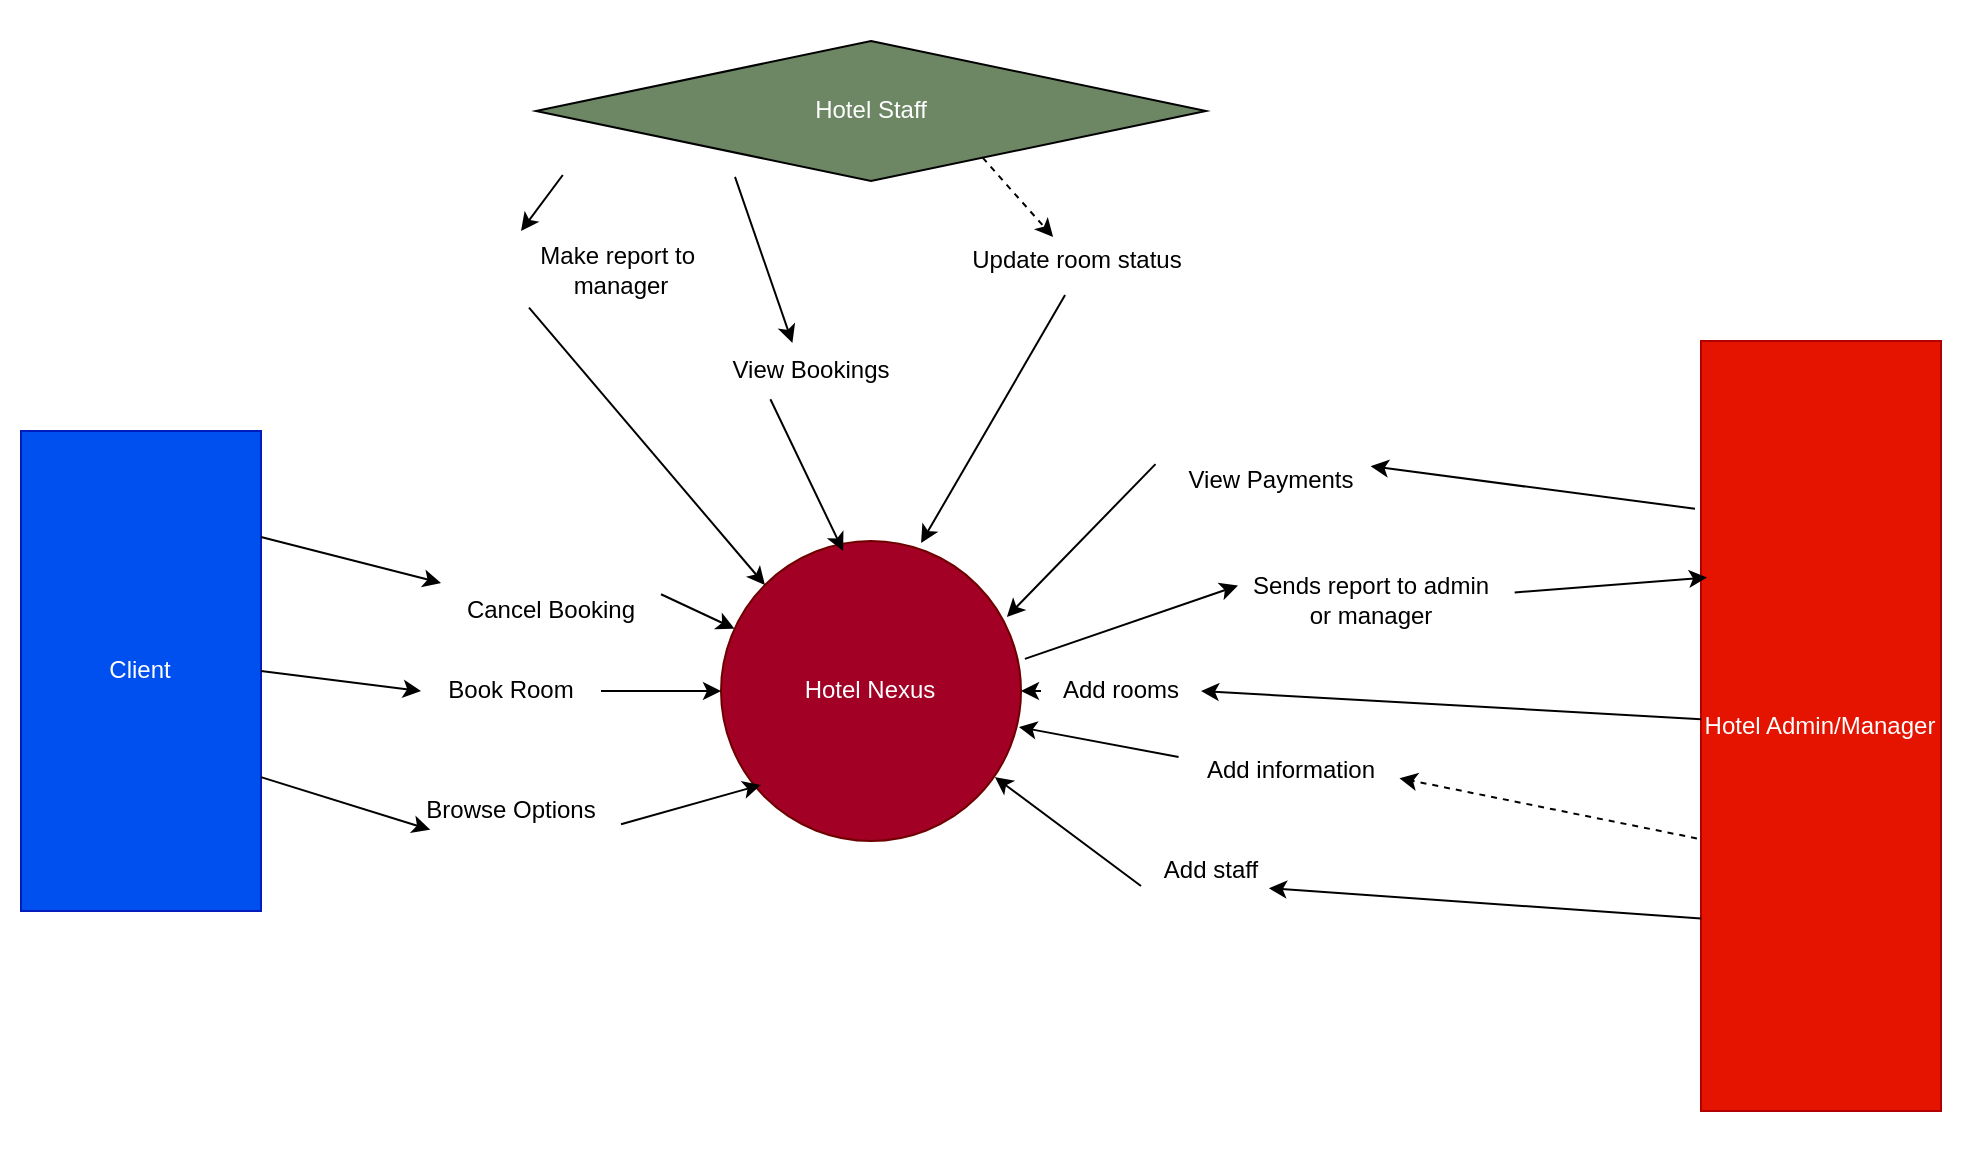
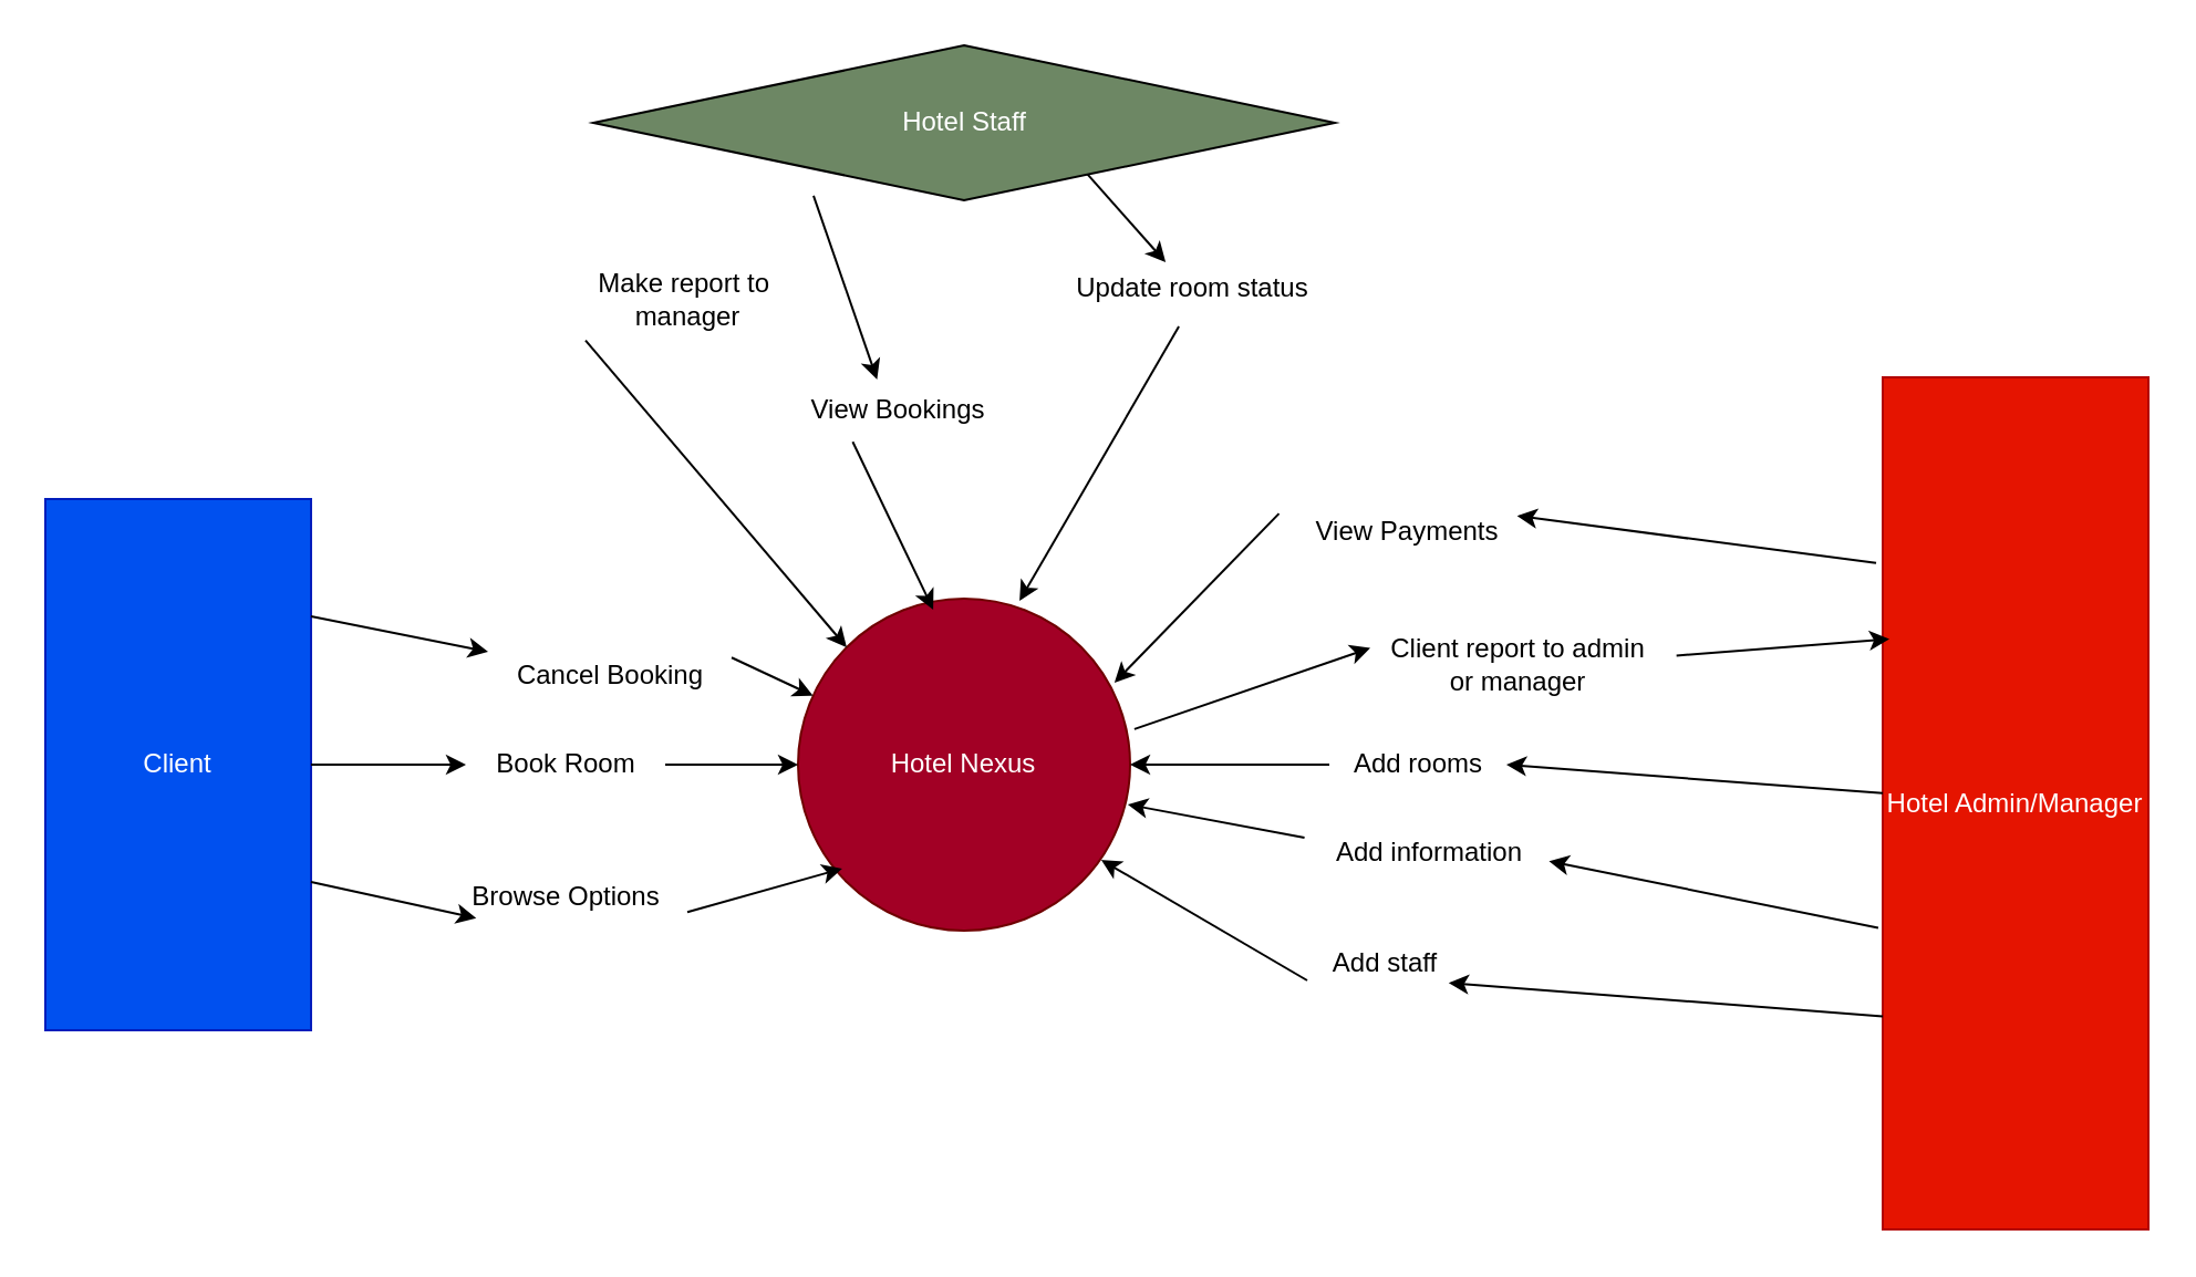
  <mxCell id="0" />
  <mxCell id="1" parent="0" />
  <mxCell id="2" value="Hotel Nexus" style="ellipse;whiteSpace=wrap;html=1;aspect=fixed;fillColor=#a20025;fontColor=#ffffff;strokeColor=#6F0000;" vertex="1" parent="1"><mxGeometry x="360" y="270" width="150" height="150" as="geometry" /></mxCell>
  <mxCell id="3" value="Hotel Admin/Manager" style="rounded=0;whiteSpace=wrap;html=1;fillColor=#e51400;fontColor=#ffffff;strokeColor=#B20000;" vertex="1" parent="1"><mxGeometry x="850" y="170" width="120" height="385" as="geometry" /></mxCell>
- <mxCell id="4" value="Client" style="rounded=0;whiteSpace=wrap;html=1;fillColor=#0050ef;fontColor=#ffffff;strokeColor=#001DBC;" vertex="1" parent="1"><mxGeometry x="10" y="215" width="120" height="240" as="geometry" /></mxCell>
+ <mxCell id="4" value="Client" style="rounded=0;whiteSpace=wrap;html=1;fillColor=#0050ef;fontColor=#ffffff;strokeColor=#001DBC;" vertex="1" parent="1"><mxGeometry x="20" y="225" width="120" height="240" as="geometry" /></mxCell>
  <mxCell id="5" value="" style="endArrow=classic;html=1;rounded=0;exitX=1;exitY=0.221;exitDx=0;exitDy=0;exitPerimeter=0;" edge="1" parent="1" source="24" target="2"><mxGeometry width="50" height="50" relative="1" as="geometry"><mxPoint x="150" y="280" as="sourcePoint" /><mxPoint x="361.95" y="288.05" as="targetPoint" /></mxGeometry></mxCell>
  <mxCell id="6" value="" style="endArrow=classic;html=1;rounded=0;entryX=0;entryY=0.5;entryDx=0;entryDy=0;exitX=1;exitY=0.5;exitDx=0;exitDy=0;" edge="1" parent="1" source="10" target="2"><mxGeometry width="50" height="50" relative="1" as="geometry"><mxPoint x="140" y="550" as="sourcePoint" /><mxPoint x="190" y="500" as="targetPoint" /></mxGeometry></mxCell>
  <mxCell id="7" value="" style="endArrow=classic;html=1;rounded=0;entryX=0.407;entryY=0.033;entryDx=0;entryDy=0;entryPerimeter=0;exitX=0.297;exitY=0.971;exitDx=0;exitDy=0;exitPerimeter=0;" edge="1" parent="1" source="18" target="2"><mxGeometry width="50" height="50" relative="1" as="geometry"><mxPoint x="290" y="180" as="sourcePoint" /><mxPoint x="340" y="130" as="targetPoint" /></mxGeometry></mxCell>
  <mxCell id="8" value="" style="endArrow=classic;html=1;rounded=0;entryX=1;entryY=0.5;entryDx=0;entryDy=0;" edge="1" parent="1" source="12" target="2"><mxGeometry width="50" height="50" relative="1" as="geometry"><mxPoint x="580" y="450" as="sourcePoint" /><mxPoint x="630" y="400" as="targetPoint" /></mxGeometry></mxCell>
  <mxCell id="9" value="" style="endArrow=classic;html=1;rounded=0;entryX=0;entryY=0.5;entryDx=0;entryDy=0;exitX=1;exitY=0.5;exitDx=0;exitDy=0;" edge="1" parent="1" source="4" target="10"><mxGeometry width="50" height="50" relative="1" as="geometry"><mxPoint x="140" y="345" as="sourcePoint" /><mxPoint x="360" y="345" as="targetPoint" /></mxGeometry></mxCell>
  <mxCell id="10" value="Book Room" style="text;html=1;align=center;verticalAlign=middle;resizable=0;points=[];autosize=1;strokeColor=none;fillColor=none;" vertex="1" parent="1"><mxGeometry x="210" y="330" width="90" height="30" as="geometry" /></mxCell>
  <mxCell id="11" value="" style="endArrow=classic;html=1;rounded=0;entryX=1;entryY=0.5;entryDx=0;entryDy=0;" edge="1" parent="1" source="3" target="12"><mxGeometry width="50" height="50" relative="1" as="geometry"><mxPoint x="640" y="362" as="sourcePoint" /><mxPoint x="510" y="345" as="targetPoint" /></mxGeometry></mxCell>
- <mxCell id="12" value="Add rooms" style="text;html=1;align=center;verticalAlign=middle;resizable=0;points=[];autosize=1;strokeColor=none;fillColor=none;" vertex="1" parent="1"><mxGeometry x="520" y="330" width="80" height="30" as="geometry" /></mxCell>
+ <mxCell id="12" value="Add rooms" style="text;html=1;align=center;verticalAlign=middle;resizable=0;points=[];autosize=1;strokeColor=none;fillColor=none;" vertex="1" parent="1"><mxGeometry x="600" y="330" width="80" height="30" as="geometry" /></mxCell>
  <mxCell id="13" value="" style="endArrow=classic;html=1;rounded=0;entryX=0.953;entryY=0.253;entryDx=0;entryDy=0;entryPerimeter=0;exitX=-0.025;exitY=0.218;exitDx=0;exitDy=0;exitPerimeter=0;" edge="1" parent="1" source="15" target="2"><mxGeometry width="50" height="50" relative="1" as="geometry"><mxPoint x="550" y="460" as="sourcePoint" /><mxPoint x="600" y="410" as="targetPoint" /></mxGeometry></mxCell>
  <mxCell id="14" value="" style="endArrow=classic;html=1;rounded=0;entryX=0.953;entryY=0.253;entryDx=0;entryDy=0;entryPerimeter=0;exitX=-0.025;exitY=0.218;exitDx=0;exitDy=0;exitPerimeter=0;" edge="1" parent="1" source="3" target="15"><mxGeometry width="50" height="50" relative="1" as="geometry"><mxPoint x="727" y="276" as="sourcePoint" /><mxPoint x="503" y="308" as="targetPoint" /></mxGeometry></mxCell>
  <mxCell id="15" value="View Payments" style="text;html=1;align=center;verticalAlign=middle;resizable=0;points=[];autosize=1;strokeColor=none;fillColor=none;" vertex="1" parent="1"><mxGeometry x="580" y="225" width="110" height="30" as="geometry" /></mxCell>
  <mxCell id="16" value="Hotel Staff" style="rhombus;whiteSpace=wrap;html=1;fillColor=#6d8764;fontColor=#ffffff;strokeColor=default;" vertex="1" parent="1"><mxGeometry x="267.5" y="20" width="335" height="70" as="geometry" /></mxCell>
  <mxCell id="17" value="" style="endArrow=classic;html=1;rounded=0;entryX=0.407;entryY=0.033;entryDx=0;entryDy=0;entryPerimeter=0;exitX=0.297;exitY=0.971;exitDx=0;exitDy=0;exitPerimeter=0;" edge="1" parent="1" source="16" target="18"><mxGeometry width="50" height="50" relative="1" as="geometry"><mxPoint x="367" y="88" as="sourcePoint" /><mxPoint x="421" y="275" as="targetPoint" /></mxGeometry></mxCell>
  <mxCell id="18" value="View Bookings" style="text;html=1;align=center;verticalAlign=middle;resizable=0;points=[];autosize=1;strokeColor=none;fillColor=none;" vertex="1" parent="1"><mxGeometry x="355" y="170" width="100" height="30" as="geometry" /></mxCell>
  <mxCell id="19" value="" style="endArrow=classic;html=1;rounded=0;entryX=0.993;entryY=0.62;entryDx=0;entryDy=0;entryPerimeter=0;exitX=-0.011;exitY=0.267;exitDx=0;exitDy=0;exitPerimeter=0;" edge="1" parent="1" source="32" target="2"><mxGeometry width="50" height="50" relative="1" as="geometry"><mxPoint x="240" y="560" as="sourcePoint" /><mxPoint x="290" y="510" as="targetPoint" /></mxGeometry></mxCell>
  <mxCell id="20" value="" style="endArrow=classic;html=1;rounded=0;entryX=0.667;entryY=0.007;entryDx=0;entryDy=0;entryPerimeter=0;exitX=0.458;exitY=1.067;exitDx=0;exitDy=0;exitPerimeter=0;" edge="1" parent="1" source="22" target="2"><mxGeometry width="50" height="50" relative="1" as="geometry"><mxPoint x="680" y="140" as="sourcePoint" /><mxPoint x="730" y="90" as="targetPoint" /></mxGeometry></mxCell>
- <mxCell id="21" value="" style="endArrow=classic;html=1;rounded=0;entryX=0.412;entryY=0.1;entryDx=0;entryDy=0;entryPerimeter=0;exitX=0.75;exitY=1;exitDx=0;exitDy=0;dashed=1;" edge="1" parent="1" source="16" target="22"><mxGeometry width="50" height="50" relative="1" as="geometry"><mxPoint x="519" y="90" as="sourcePoint" /><mxPoint x="460" y="271" as="targetPoint" /></mxGeometry></mxCell>
+ <mxCell id="21" value="" style="endArrow=classic;html=1;rounded=0;entryX=0.412;entryY=0.1;entryDx=0;entryDy=0;entryPerimeter=0;exitX=0.75;exitY=1;exitDx=0;exitDy=0;" edge="1" parent="1" source="16" target="22"><mxGeometry width="50" height="50" relative="1" as="geometry"><mxPoint x="519" y="90" as="sourcePoint" /><mxPoint x="460" y="271" as="targetPoint" /></mxGeometry></mxCell>
  <mxCell id="22" value="Update room status" style="text;html=1;align=center;verticalAlign=middle;resizable=0;points=[];autosize=1;strokeColor=none;fillColor=none;" vertex="1" parent="1"><mxGeometry x="472.5" y="115" width="130" height="30" as="geometry" /></mxCell>
  <mxCell id="23" value="" style="endArrow=classic;html=1;rounded=0;exitX=1;exitY=0.221;exitDx=0;exitDy=0;exitPerimeter=0;" edge="1" parent="1" source="4" target="24"><mxGeometry width="50" height="50" relative="1" as="geometry"><mxPoint x="140" y="278" as="sourcePoint" /><mxPoint x="362" y="329" as="targetPoint" /></mxGeometry></mxCell>
  <mxCell id="24" value="Cancel Booking" style="text;html=1;align=center;verticalAlign=middle;resizable=0;points=[];autosize=1;strokeColor=none;fillColor=none;" vertex="1" parent="1"><mxGeometry x="220" y="290" width="110" height="30" as="geometry" /></mxCell>
  <mxCell id="25" value="" style="endArrow=classic;html=1;rounded=0;entryX=0.913;entryY=0.787;entryDx=0;entryDy=0;entryPerimeter=0;exitX=0;exitY=0.75;exitDx=0;exitDy=0;" edge="1" parent="1" source="27" target="2"><mxGeometry width="50" height="50" relative="1" as="geometry"><mxPoint x="435" y="495" as="sourcePoint" /><mxPoint x="485" y="445" as="targetPoint" /></mxGeometry></mxCell>
  <mxCell id="26" value="" style="endArrow=classic;html=1;rounded=0;entryX=0.913;entryY=0.787;entryDx=0;entryDy=0;entryPerimeter=0;exitX=0;exitY=0.75;exitDx=0;exitDy=0;" edge="1" parent="1" source="3" target="27"><mxGeometry width="50" height="50" relative="1" as="geometry"><mxPoint x="730" y="425" as="sourcePoint" /><mxPoint x="497" y="388" as="targetPoint" /></mxGeometry></mxCell>
- <mxCell id="27" value="Add staff" style="text;html=1;align=center;verticalAlign=middle;resizable=0;points=[];autosize=1;strokeColor=none;fillColor=none;" vertex="1" parent="1"><mxGeometry x="570" y="420" width="70" height="30" as="geometry" /></mxCell>
+ <mxCell id="27" value="Add staff" style="text;html=1;align=center;verticalAlign=middle;resizable=0;points=[];autosize=1;strokeColor=none;fillColor=none;" vertex="1" parent="1"><mxGeometry x="590" y="420" width="70" height="30" as="geometry" /></mxCell>
  <mxCell id="28" value="" style="endArrow=classic;html=1;rounded=0;entryX=0.133;entryY=0.813;entryDx=0;entryDy=0;entryPerimeter=0;exitX=1;exitY=0.721;exitDx=0;exitDy=0;exitPerimeter=0;" edge="1" parent="1" source="30" target="2"><mxGeometry width="50" height="50" relative="1" as="geometry"><mxPoint x="180" y="440" as="sourcePoint" /><mxPoint x="230" y="390" as="targetPoint" /></mxGeometry></mxCell>
  <mxCell id="29" value="" style="endArrow=classic;html=1;rounded=0;entryX=0.133;entryY=0.813;entryDx=0;entryDy=0;entryPerimeter=0;exitX=1;exitY=0.721;exitDx=0;exitDy=0;exitPerimeter=0;" edge="1" parent="1" source="4" target="30"><mxGeometry width="50" height="50" relative="1" as="geometry"><mxPoint x="140" y="398" as="sourcePoint" /><mxPoint x="380" y="392" as="targetPoint" /></mxGeometry></mxCell>
  <mxCell id="30" value="Browse Options" style="text;html=1;align=center;verticalAlign=middle;resizable=0;points=[];autosize=1;strokeColor=none;fillColor=none;" vertex="1" parent="1"><mxGeometry x="200" y="390" width="110" height="30" as="geometry" /></mxCell>
- <mxCell id="31" value="" style="endArrow=classic;html=1;rounded=0;entryX=0.993;entryY=0.62;entryDx=0;entryDy=0;entryPerimeter=0;exitX=-0.017;exitY=0.646;exitDx=0;exitDy=0;exitPerimeter=0;dashed=1;" edge="1" parent="1" source="3" target="32"><mxGeometry width="50" height="50" relative="1" as="geometry"><mxPoint x="728" y="396" as="sourcePoint" /><mxPoint x="509" y="363" as="targetPoint" /></mxGeometry></mxCell>
+ <mxCell id="31" value="" style="endArrow=classic;html=1;rounded=0;entryX=0.993;entryY=0.62;entryDx=0;entryDy=0;entryPerimeter=0;exitX=-0.017;exitY=0.646;exitDx=0;exitDy=0;exitPerimeter=0;" edge="1" parent="1" source="3" target="32"><mxGeometry width="50" height="50" relative="1" as="geometry"><mxPoint x="728" y="396" as="sourcePoint" /><mxPoint x="509" y="363" as="targetPoint" /></mxGeometry></mxCell>
  <mxCell id="32" value="Add information" style="text;html=1;align=center;verticalAlign=middle;resizable=0;points=[];autosize=1;strokeColor=none;fillColor=none;" vertex="1" parent="1"><mxGeometry x="590" y="370" width="110" height="30" as="geometry" /></mxCell>
  <mxCell id="33" value="" style="endArrow=classic;html=1;rounded=0;exitX=0.04;exitY=0.957;exitDx=0;exitDy=0;exitPerimeter=0;entryX=0;entryY=0;entryDx=0;entryDy=0;" edge="1" parent="1" source="35" target="2"><mxGeometry width="50" height="50" relative="1" as="geometry"><mxPoint x="200" y="190" as="sourcePoint" /><mxPoint x="250" y="140" as="targetPoint" /></mxGeometry></mxCell>
- <mxCell id="34" value="" style="endArrow=classic;html=1;rounded=0;exitX=0.04;exitY=0.957;exitDx=0;exitDy=0;exitPerimeter=0;entryX=0;entryY=0;entryDx=0;entryDy=0;" edge="1" parent="1" source="16" target="35"><mxGeometry width="50" height="50" relative="1" as="geometry"><mxPoint x="281" y="87" as="sourcePoint" /><mxPoint x="382" y="292" as="targetPoint" /></mxGeometry></mxCell>
  <mxCell id="35" value="Make report to&amp;nbsp;&lt;div&gt;manager&lt;/div&gt;" style="text;html=1;align=center;verticalAlign=middle;resizable=0;points=[];autosize=1;strokeColor=none;fillColor=none;" vertex="1" parent="1"><mxGeometry x="260" y="115" width="100" height="40" as="geometry" /></mxCell>
  <mxCell id="36" value="" style="endArrow=classic;html=1;rounded=0;entryX=0.025;entryY=0.307;entryDx=0;entryDy=0;entryPerimeter=0;exitX=1.013;exitY=0.393;exitDx=0;exitDy=0;exitPerimeter=0;" edge="1" parent="1" source="38" target="3"><mxGeometry width="50" height="50" relative="1" as="geometry"><mxPoint x="425" y="380" as="sourcePoint" /><mxPoint x="479.5" y="498" as="targetPoint" /></mxGeometry></mxCell>
  <mxCell id="37" value="" style="endArrow=classic;html=1;rounded=0;entryX=0.025;entryY=0.307;entryDx=0;entryDy=0;entryPerimeter=0;exitX=1.013;exitY=0.393;exitDx=0;exitDy=0;exitPerimeter=0;" edge="1" parent="1" source="2" target="38"><mxGeometry width="50" height="50" relative="1" as="geometry"><mxPoint x="512" y="329" as="sourcePoint" /><mxPoint x="793" y="291" as="targetPoint" /></mxGeometry></mxCell>
- <mxCell id="38" value="Sends report to admin&lt;div&gt;or manager&lt;/div&gt;" style="text;html=1;align=center;verticalAlign=middle;resizable=0;points=[];autosize=1;strokeColor=none;fillColor=none;" vertex="1" parent="1"><mxGeometry x="615" y="280" width="140" height="40" as="geometry" /></mxCell>
+ <mxCell id="38" value="Client report to admin&lt;div&gt;or manager&lt;/div&gt;" style="text;html=1;align=center;verticalAlign=middle;resizable=0;points=[];autosize=1;strokeColor=none;fillColor=none;" vertex="1" parent="1"><mxGeometry x="615" y="280" width="140" height="40" as="geometry" /></mxCell>
